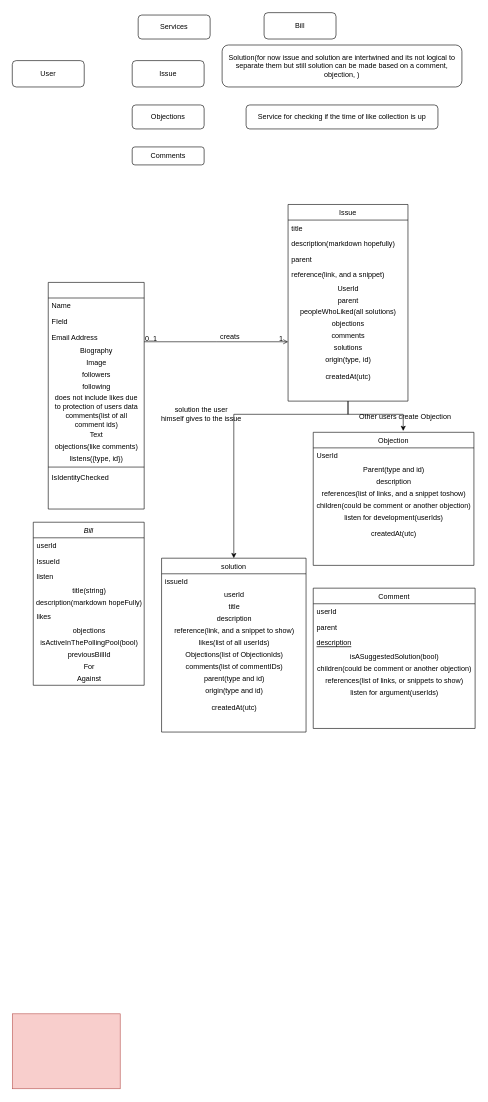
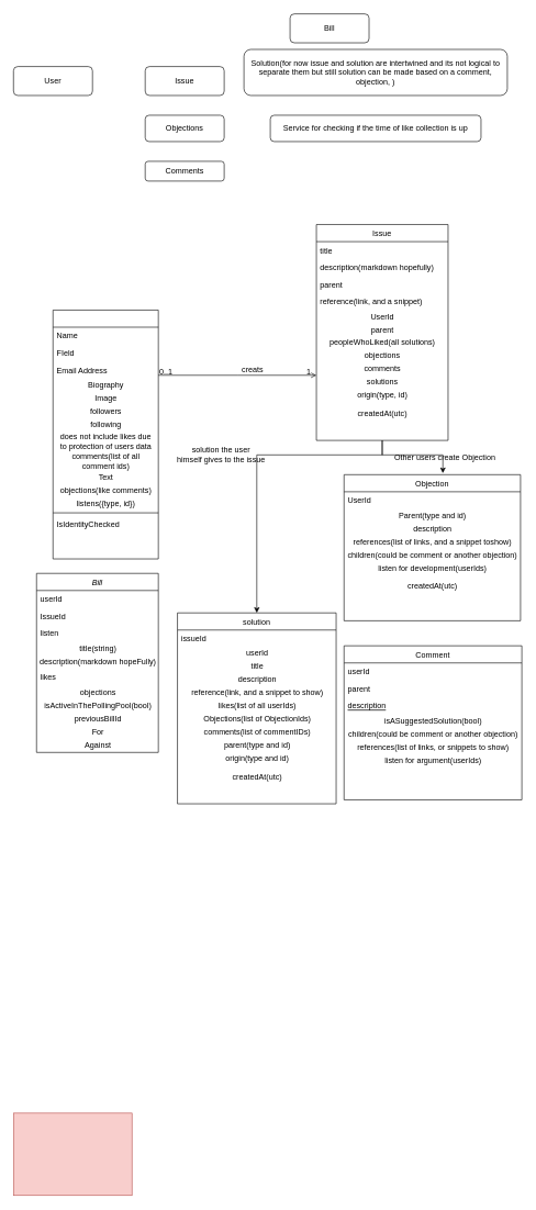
  <mxCell id="0" />
  <mxCell id="1" parent="0" />
  <mxCell id="2" value="&#10;" style="swimlane;fontStyle=2;align=center;verticalAlign=top;childLayout=stackLayout;horizontal=1;startSize=26;horizontalStack=0;resizeParent=1;resizeLast=0;collapsible=1;marginBottom=0;rounded=0;shadow=0;strokeWidth=1;" parent="1" vertex="1"><mxGeometry x="80" y="470" width="160" height="378" as="geometry"><mxRectangle x="110" y="60" width="160" height="26" as="alternateBounds" /></mxGeometry></mxCell>
  <mxCell id="3" value="Name" style="text;align=left;verticalAlign=top;spacingLeft=4;spacingRight=4;overflow=hidden;rotatable=0;points=[[0,0.5],[1,0.5]];portConstraint=eastwest;" parent="2" vertex="1"><mxGeometry y="26" width="160" height="26" as="geometry" /></mxCell>
  <mxCell id="4" value="FIeld" style="text;align=left;verticalAlign=top;spacingLeft=4;spacingRight=4;overflow=hidden;rotatable=0;points=[[0,0.5],[1,0.5]];portConstraint=eastwest;rounded=0;shadow=0;html=0;" parent="2" vertex="1"><mxGeometry y="52" width="160" height="26" as="geometry" /></mxCell>
  <mxCell id="5" value="Email Address" style="text;align=left;verticalAlign=top;spacingLeft=4;spacingRight=4;overflow=hidden;rotatable=0;points=[[0,0.5],[1,0.5]];portConstraint=eastwest;rounded=0;shadow=0;html=0;" parent="2" vertex="1"><mxGeometry y="78" width="160" height="26" as="geometry" /></mxCell>
  <mxCell id="6" value="Biography" style="text;html=1;resizable=0;autosize=1;align=center;verticalAlign=middle;points=[];fillColor=none;strokeColor=none;rounded=0;" parent="2" vertex="1"><mxGeometry y="104" width="160" height="20" as="geometry" /></mxCell>
  <mxCell id="7" value="Image" style="text;html=1;resizable=0;autosize=1;align=center;verticalAlign=middle;points=[];fillColor=none;strokeColor=none;rounded=0;" parent="2" vertex="1"><mxGeometry y="124" width="160" height="20" as="geometry" /></mxCell>
  <mxCell id="8" value="followers" style="text;html=1;resizable=0;autosize=1;align=center;verticalAlign=middle;points=[];fillColor=none;strokeColor=none;rounded=0;" parent="2" vertex="1"><mxGeometry y="144" width="160" height="20" as="geometry" /></mxCell>
  <mxCell id="9" value="following" style="text;html=1;resizable=0;autosize=1;align=center;verticalAlign=middle;points=[];fillColor=none;strokeColor=none;rounded=0;" parent="2" vertex="1"><mxGeometry y="164" width="160" height="20" as="geometry" /></mxCell>
  <mxCell id="10" value="&lt;div&gt;does not include likes due&lt;/div&gt;&lt;div&gt;to protection of users data&lt;br&gt;&lt;/div&gt;" style="text;html=1;resizable=0;autosize=1;align=center;verticalAlign=middle;points=[];fillColor=none;strokeColor=none;rounded=0;" parent="2" vertex="1"><mxGeometry y="184" width="160" height="30" as="geometry" /></mxCell>
  <mxCell id="11" value="&lt;div&gt;comments(list of all&lt;/div&gt;&lt;div&gt;comment ids)&lt;/div&gt;" style="text;html=1;resizable=0;autosize=1;align=center;verticalAlign=middle;points=[];fillColor=none;strokeColor=none;rounded=0;" parent="2" vertex="1"><mxGeometry y="214" width="160" height="30" as="geometry" /></mxCell>
  <mxCell id="12" value="Text" style="text;html=1;resizable=0;autosize=1;align=center;verticalAlign=middle;points=[];fillColor=none;strokeColor=none;rounded=0;" parent="2" vertex="1"><mxGeometry y="244" width="160" height="20" as="geometry" /></mxCell>
  <mxCell id="13" value="objections(like comments)" style="text;html=1;resizable=0;autosize=1;align=center;verticalAlign=middle;points=[];fillColor=none;strokeColor=none;rounded=0;" parent="2" vertex="1"><mxGeometry y="264" width="160" height="20" as="geometry" /></mxCell>
  <mxCell id="14" value="listens({type, id})" style="text;html=1;resizable=0;autosize=1;align=center;verticalAlign=middle;points=[];fillColor=none;strokeColor=none;rounded=0;" parent="2" vertex="1"><mxGeometry y="284" width="160" height="20" as="geometry" /></mxCell>
  <mxCell id="15" value="" style="line;html=1;strokeWidth=1;align=left;verticalAlign=middle;spacingTop=-1;spacingLeft=3;spacingRight=3;rotatable=0;labelPosition=right;points=[];portConstraint=eastwest;" parent="2" vertex="1"><mxGeometry y="304" width="160" height="8" as="geometry" /></mxCell>
  <mxCell id="16" value="IsIdentityChecked" style="text;align=left;verticalAlign=top;spacingLeft=4;spacingRight=4;overflow=hidden;rotatable=0;points=[[0,0.5],[1,0.5]];portConstraint=eastwest;" parent="2" vertex="1"><mxGeometry y="312" width="160" height="26" as="geometry" /></mxCell>
  <mxCell id="17" value="Comment" style="swimlane;fontStyle=0;align=center;verticalAlign=top;childLayout=stackLayout;horizontal=1;startSize=26;horizontalStack=0;resizeParent=1;resizeLast=0;collapsible=1;marginBottom=0;rounded=0;shadow=0;strokeWidth=1;" parent="1" vertex="1"><mxGeometry x="522" y="980" width="270" height="234" as="geometry"><mxRectangle x="130" y="380" width="160" height="26" as="alternateBounds" /></mxGeometry></mxCell>
  <mxCell id="18" value="userId" style="text;align=left;verticalAlign=top;spacingLeft=4;spacingRight=4;overflow=hidden;rotatable=0;points=[[0,0.5],[1,0.5]];portConstraint=eastwest;" parent="17" vertex="1"><mxGeometry y="26" width="270" height="26" as="geometry" /></mxCell>
  <mxCell id="19" value="parent" style="text;align=left;verticalAlign=top;spacingLeft=4;spacingRight=4;overflow=hidden;rotatable=0;points=[[0,0.5],[1,0.5]];portConstraint=eastwest;rounded=0;shadow=0;html=0;" parent="17" vertex="1"><mxGeometry y="52" width="270" height="26" as="geometry" /></mxCell>
  <mxCell id="20" value="description" style="text;align=left;verticalAlign=top;spacingLeft=4;spacingRight=4;overflow=hidden;rotatable=0;points=[[0,0.5],[1,0.5]];portConstraint=eastwest;fontStyle=4" parent="17" vertex="1"><mxGeometry y="78" width="270" height="26" as="geometry" /></mxCell>
  <mxCell id="21" value="isASuggestedSolution(bool)" style="text;html=1;resizable=0;autosize=1;align=center;verticalAlign=middle;points=[];fillColor=none;strokeColor=none;rounded=0;" parent="17" vertex="1"><mxGeometry y="104" width="270" height="20" as="geometry" /></mxCell>
  <mxCell id="22" value="children(could be comment or another objection)" style="text;html=1;resizable=0;autosize=1;align=center;verticalAlign=middle;points=[];fillColor=none;strokeColor=none;rounded=0;" parent="17" vertex="1"><mxGeometry y="124" width="270" height="20" as="geometry" /></mxCell>
  <mxCell id="23" value="references(list of links, or snippets to show)" style="text;html=1;resizable=0;autosize=1;align=center;verticalAlign=middle;points=[];fillColor=none;strokeColor=none;rounded=0;" parent="17" vertex="1"><mxGeometry y="144" width="270" height="20" as="geometry" /></mxCell>
  <mxCell id="24" value="listen for argument(userIds)" style="text;html=1;resizable=0;autosize=1;align=center;verticalAlign=middle;points=[];fillColor=none;strokeColor=none;rounded=0;" parent="17" vertex="1"><mxGeometry y="164" width="270" height="20" as="geometry" /></mxCell>
  <mxCell id="25" value="Objection" style="swimlane;fontStyle=0;align=center;verticalAlign=top;childLayout=stackLayout;horizontal=1;startSize=26;horizontalStack=0;resizeParent=1;resizeLast=0;collapsible=1;marginBottom=0;rounded=0;shadow=0;strokeWidth=1;" parent="1" vertex="1"><mxGeometry x="522" y="720" width="268" height="222" as="geometry"><mxRectangle x="340" y="380" width="170" height="26" as="alternateBounds" /></mxGeometry></mxCell>
  <mxCell id="26" value="UserId" style="text;align=left;verticalAlign=top;spacingLeft=4;spacingRight=4;overflow=hidden;rotatable=0;points=[[0,0.5],[1,0.5]];portConstraint=eastwest;" parent="25" vertex="1"><mxGeometry y="26" width="268" height="26" as="geometry" /></mxCell>
  <mxCell id="27" value="Parent(type and id)" style="text;html=1;resizable=0;autosize=1;align=center;verticalAlign=middle;points=[];fillColor=none;strokeColor=none;rounded=0;" parent="25" vertex="1"><mxGeometry y="52" width="268" height="20" as="geometry" /></mxCell>
  <mxCell id="28" value="description" style="text;html=1;resizable=0;autosize=1;align=center;verticalAlign=middle;points=[];fillColor=none;strokeColor=none;rounded=0;" parent="25" vertex="1"><mxGeometry y="72" width="268" height="20" as="geometry" /></mxCell>
  <mxCell id="29" value="references(list of links, and a snippet toshow)" style="text;html=1;resizable=0;autosize=1;align=center;verticalAlign=middle;points=[];fillColor=none;strokeColor=none;rounded=0;" parent="25" vertex="1"><mxGeometry y="92" width="268" height="20" as="geometry" /></mxCell>
  <mxCell id="30" value="children(could be comment or another objection)" style="text;html=1;resizable=0;autosize=1;align=center;verticalAlign=middle;points=[];fillColor=none;strokeColor=none;rounded=0;" parent="25" vertex="1"><mxGeometry y="112" width="268" height="20" as="geometry" /></mxCell>
  <mxCell id="31" value="listen for development(userIds)" style="text;html=1;resizable=0;autosize=1;align=center;verticalAlign=middle;points=[];fillColor=none;strokeColor=none;rounded=0;" parent="25" vertex="1"><mxGeometry y="132" width="268" height="20" as="geometry" /></mxCell>
  <mxCell id="32" value="&#10;createdAt(utc)&#10;&#10;" style="text;html=1;resizable=0;autosize=1;align=center;verticalAlign=middle;points=[];fillColor=none;strokeColor=none;rounded=0;" parent="25" vertex="1"><mxGeometry y="152" width="268" height="50" as="geometry" /></mxCell>
  <mxCell id="33" style="edgeStyle=orthogonalEdgeStyle;rounded=0;orthogonalLoop=1;jettySize=auto;html=1;exitX=0.5;exitY=1;exitDx=0;exitDy=0;entryX=0.56;entryY=-0.01;entryDx=0;entryDy=0;entryPerimeter=0;" parent="1" source="35" target="25" edge="1"><mxGeometry relative="1" as="geometry"><Array as="points"><mxPoint x="580" y="690" /><mxPoint x="672" y="690" /></Array><mxPoint x="770" y="660" as="targetPoint" /></mxGeometry></mxCell>
  <mxCell id="34" style="edgeStyle=orthogonalEdgeStyle;rounded=0;orthogonalLoop=1;jettySize=auto;html=1;exitX=0.5;exitY=1;exitDx=0;exitDy=0;entryX=0.5;entryY=0;entryDx=0;entryDy=0;" parent="1" source="35" target="53" edge="1"><mxGeometry relative="1" as="geometry"><Array as="points"><mxPoint x="580" y="690" /><mxPoint x="390" y="690" /></Array></mxGeometry></mxCell>
  <mxCell id="35" value="Issue" style="swimlane;fontStyle=0;align=center;verticalAlign=top;childLayout=stackLayout;horizontal=1;startSize=26;horizontalStack=0;resizeParent=1;resizeLast=0;collapsible=1;marginBottom=0;rounded=0;shadow=0;strokeWidth=1;" parent="1" vertex="1"><mxGeometry x="480" y="340" width="200" height="328" as="geometry"><mxRectangle x="508" y="47" width="160" height="26" as="alternateBounds" /></mxGeometry></mxCell>
  <mxCell id="36" value="title" style="text;align=left;verticalAlign=top;spacingLeft=4;spacingRight=4;overflow=hidden;rotatable=0;points=[[0,0.5],[1,0.5]];portConstraint=eastwest;" parent="35" vertex="1"><mxGeometry y="26" width="200" height="26" as="geometry" /></mxCell>
  <mxCell id="37" value="description(markdown hopefully)" style="text;align=left;verticalAlign=top;spacingLeft=4;spacingRight=4;overflow=hidden;rotatable=0;points=[[0,0.5],[1,0.5]];portConstraint=eastwest;rounded=0;shadow=0;html=0;" parent="35" vertex="1"><mxGeometry y="52" width="200" height="26" as="geometry" /></mxCell>
  <mxCell id="38" value="parent" style="text;align=left;verticalAlign=top;spacingLeft=4;spacingRight=4;overflow=hidden;rotatable=0;points=[[0,0.5],[1,0.5]];portConstraint=eastwest;rounded=0;shadow=0;html=0;" parent="35" vertex="1"><mxGeometry y="78" width="200" height="26" as="geometry" /></mxCell>
  <mxCell id="39" value="reference(link, and a snippet)" style="text;align=left;verticalAlign=top;spacingLeft=4;spacingRight=4;overflow=hidden;rotatable=0;points=[[0,0.5],[1,0.5]];portConstraint=eastwest;rounded=0;shadow=0;html=0;" parent="35" vertex="1"><mxGeometry y="104" width="200" height="26" as="geometry" /></mxCell>
  <mxCell id="40" value="UserId" style="text;html=1;resizable=0;autosize=1;align=center;verticalAlign=middle;points=[];fillColor=none;strokeColor=none;rounded=0;" parent="35" vertex="1"><mxGeometry y="130" width="200" height="20" as="geometry" /></mxCell>
  <mxCell id="41" value="parent" style="text;html=1;resizable=0;autosize=1;align=center;verticalAlign=middle;points=[];fillColor=none;strokeColor=none;rounded=0;" parent="35" vertex="1"><mxGeometry y="150" width="200" height="20" as="geometry" /></mxCell>
  <mxCell id="42" value="peopleWhoLiked(all solutions)" style="text;html=1;resizable=0;autosize=1;align=center;verticalAlign=middle;points=[];fillColor=none;strokeColor=none;rounded=0;" parent="35" vertex="1"><mxGeometry y="170" width="200" height="20" as="geometry" /></mxCell>
  <mxCell id="43" value="objections" style="text;html=1;resizable=0;autosize=1;align=center;verticalAlign=middle;points=[];fillColor=none;strokeColor=none;rounded=0;" parent="35" vertex="1"><mxGeometry y="190" width="200" height="20" as="geometry" /></mxCell>
  <mxCell id="44" value="comments" style="text;html=1;resizable=0;autosize=1;align=center;verticalAlign=middle;points=[];fillColor=none;strokeColor=none;rounded=0;" parent="35" vertex="1"><mxGeometry y="210" width="200" height="20" as="geometry" /></mxCell>
  <mxCell id="45" value="solutions" style="text;html=1;resizable=0;autosize=1;align=center;verticalAlign=middle;points=[];fillColor=none;strokeColor=none;rounded=0;" parent="35" vertex="1"><mxGeometry y="230" width="200" height="20" as="geometry" /></mxCell>
  <mxCell id="46" value="origin(type, id)" style="text;html=1;resizable=0;autosize=1;align=center;verticalAlign=middle;points=[];fillColor=none;strokeColor=none;rounded=0;" parent="35" vertex="1"><mxGeometry y="250" width="200" height="20" as="geometry" /></mxCell>
  <mxCell id="47" value="&#10;createdAt(utc)&#10;&#10;" style="text;html=1;resizable=0;autosize=1;align=center;verticalAlign=middle;points=[];fillColor=none;strokeColor=none;rounded=0;" parent="35" vertex="1"><mxGeometry y="270" width="200" height="50" as="geometry" /></mxCell>
  <mxCell id="48" value="" style="endArrow=open;shadow=0;strokeWidth=1;rounded=0;endFill=1;edgeStyle=elbowEdgeStyle;elbow=vertical;" parent="1" source="2" target="35" edge="1"><mxGeometry x="0.5" y="41" relative="1" as="geometry"><mxPoint x="350" y="762" as="sourcePoint" /><mxPoint x="510" y="762" as="targetPoint" /><mxPoint x="-40" y="32" as="offset" /></mxGeometry></mxCell>
  <mxCell id="49" value="0..1" style="resizable=0;align=left;verticalAlign=bottom;labelBackgroundColor=none;fontSize=12;" parent="48" connectable="0" vertex="1"><mxGeometry x="-1" relative="1" as="geometry"><mxPoint y="4" as="offset" /></mxGeometry></mxCell>
  <mxCell id="50" value="1" style="resizable=0;align=right;verticalAlign=bottom;labelBackgroundColor=none;fontSize=12;" parent="48" connectable="0" vertex="1"><mxGeometry x="1" relative="1" as="geometry"><mxPoint x="-7" y="4" as="offset" /></mxGeometry></mxCell>
  <mxCell id="51" value="creats" style="text;html=1;resizable=0;points=[];;align=center;verticalAlign=middle;labelBackgroundColor=none;rounded=0;shadow=0;strokeWidth=1;fontSize=12;" parent="48" vertex="1" connectable="0"><mxGeometry x="0.5" y="49" relative="1" as="geometry"><mxPoint x="-38" y="40" as="offset" /></mxGeometry></mxCell>
  <mxCell id="52" value="Other users create Objection" style="text;html=1;resizable=0;autosize=1;align=center;verticalAlign=middle;points=[];fillColor=none;strokeColor=none;rounded=0;" parent="1" vertex="1"><mxGeometry x="590" y="685" width="170" height="20" as="geometry" /></mxCell>
  <mxCell id="53" value="solution" style="swimlane;fontStyle=0;align=center;verticalAlign=top;childLayout=stackLayout;horizontal=1;startSize=26;horizontalStack=0;resizeParent=1;resizeLast=0;collapsible=1;marginBottom=0;rounded=0;shadow=0;strokeWidth=1;" parent="1" vertex="1"><mxGeometry x="269" y="930" width="241" height="290" as="geometry"><mxRectangle x="470" y="310" width="170" height="26" as="alternateBounds" /></mxGeometry></mxCell>
  <mxCell id="54" value="issueId" style="text;align=left;verticalAlign=top;spacingLeft=4;spacingRight=4;overflow=hidden;rotatable=0;points=[[0,0.5],[1,0.5]];portConstraint=eastwest;" parent="53" vertex="1"><mxGeometry y="26" width="241" height="26" as="geometry" /></mxCell>
  <mxCell id="55" value="userId" style="text;html=1;resizable=0;autosize=1;align=center;verticalAlign=middle;points=[];fillColor=none;strokeColor=none;rounded=0;" parent="53" vertex="1"><mxGeometry y="52" width="241" height="20" as="geometry" /></mxCell>
  <mxCell id="56" value="title" style="text;html=1;resizable=0;autosize=1;align=center;verticalAlign=middle;points=[];fillColor=none;strokeColor=none;rounded=0;" parent="53" vertex="1"><mxGeometry y="72" width="241" height="20" as="geometry" /></mxCell>
  <mxCell id="57" value="description" style="text;html=1;resizable=0;autosize=1;align=center;verticalAlign=middle;points=[];fillColor=none;strokeColor=none;rounded=0;" parent="53" vertex="1"><mxGeometry y="92" width="241" height="20" as="geometry" /></mxCell>
  <mxCell id="58" value="reference(link, and a snippet to show)" style="text;html=1;resizable=0;autosize=1;align=center;verticalAlign=middle;points=[];fillColor=none;strokeColor=none;rounded=0;" parent="53" vertex="1"><mxGeometry y="112" width="241" height="20" as="geometry" /></mxCell>
  <mxCell id="59" value="likes(list of all userIds)" style="text;html=1;resizable=0;autosize=1;align=center;verticalAlign=middle;points=[];fillColor=none;strokeColor=none;rounded=0;" parent="53" vertex="1"><mxGeometry y="132" width="241" height="20" as="geometry" /></mxCell>
  <mxCell id="60" value="Objections(list of ObjectionIds)" style="text;html=1;resizable=0;autosize=1;align=center;verticalAlign=middle;points=[];fillColor=none;strokeColor=none;rounded=0;" parent="53" vertex="1"><mxGeometry y="152" width="241" height="20" as="geometry" /></mxCell>
  <mxCell id="61" value="comments(list of commentIDs)" style="text;html=1;resizable=0;autosize=1;align=center;verticalAlign=middle;points=[];fillColor=none;strokeColor=none;rounded=0;" parent="53" vertex="1"><mxGeometry y="172" width="241" height="20" as="geometry" /></mxCell>
  <mxCell id="62" value="parent(type and id)" style="text;html=1;resizable=0;autosize=1;align=center;verticalAlign=middle;points=[];fillColor=none;strokeColor=none;rounded=0;" parent="53" vertex="1"><mxGeometry y="192" width="241" height="20" as="geometry" /></mxCell>
  <mxCell id="63" value="origin(type and id)" style="text;html=1;resizable=0;autosize=1;align=center;verticalAlign=middle;points=[];fillColor=none;strokeColor=none;rounded=0;" parent="53" vertex="1"><mxGeometry y="212" width="241" height="20" as="geometry" /></mxCell>
  <mxCell id="64" value="&#10;createdAt(utc)&#10;&#10;" style="text;html=1;resizable=0;autosize=1;align=center;verticalAlign=middle;points=[];fillColor=none;strokeColor=none;rounded=0;" parent="53" vertex="1"><mxGeometry y="232" width="241" height="50" as="geometry" /></mxCell>
  <mxCell id="65" value="&lt;div&gt;solution the user&lt;/div&gt;&lt;div&gt;himself gives to the issue&lt;br&gt;&lt;/div&gt;" style="text;html=1;resizable=0;autosize=1;align=center;verticalAlign=middle;points=[];fillColor=none;strokeColor=none;rounded=0;" parent="1" vertex="1"><mxGeometry x="255" y="675" width="160" height="30" as="geometry" /></mxCell>
  <mxCell id="66" value="Bill" style="swimlane;fontStyle=2;align=center;verticalAlign=top;childLayout=stackLayout;horizontal=1;startSize=26;horizontalStack=0;resizeParent=1;resizeLast=0;collapsible=1;marginBottom=0;rounded=0;shadow=0;strokeWidth=1;" parent="1" vertex="1"><mxGeometry x="55" y="870" width="185" height="272" as="geometry"><mxRectangle x="110" y="60" width="160" height="26" as="alternateBounds" /></mxGeometry></mxCell>
  <mxCell id="67" value="userId" style="text;align=left;verticalAlign=top;spacingLeft=4;spacingRight=4;overflow=hidden;rotatable=0;points=[[0,0.5],[1,0.5]];portConstraint=eastwest;" parent="66" vertex="1"><mxGeometry y="26" width="185" height="26" as="geometry" /></mxCell>
  <mxCell id="68" value="IssueId" style="text;align=left;verticalAlign=top;spacingLeft=4;spacingRight=4;overflow=hidden;rotatable=0;points=[[0,0.5],[1,0.5]];portConstraint=eastwest;rounded=0;shadow=0;html=0;" parent="66" vertex="1"><mxGeometry y="52" width="185" height="26" as="geometry" /></mxCell>
  <mxCell id="69" value="listen" style="text;align=left;verticalAlign=top;spacingLeft=4;spacingRight=4;overflow=hidden;rotatable=0;points=[[0,0.5],[1,0.5]];portConstraint=eastwest;rounded=0;shadow=0;html=0;" parent="66" vertex="1"><mxGeometry y="78" width="185" height="26" as="geometry" /></mxCell>
  <mxCell id="70" value="title(string)" style="text;html=1;resizable=0;autosize=1;align=center;verticalAlign=middle;points=[];fillColor=none;strokeColor=none;rounded=0;" parent="66" vertex="1"><mxGeometry y="104" width="185" height="20" as="geometry" /></mxCell>
  <mxCell id="71" value="description(markdown hopeFully)" style="text;html=1;resizable=0;autosize=1;align=center;verticalAlign=middle;points=[];fillColor=none;strokeColor=none;rounded=0;" parent="66" vertex="1"><mxGeometry y="124" width="185" height="20" as="geometry" /></mxCell>
  <mxCell id="72" value="likes" style="text;align=left;verticalAlign=top;spacingLeft=4;spacingRight=4;overflow=hidden;rotatable=0;points=[[0,0.5],[1,0.5]];portConstraint=eastwest;" parent="66" vertex="1"><mxGeometry y="144" width="185" height="28" as="geometry" /></mxCell>
  <mxCell id="73" value="objections" style="text;html=1;resizable=0;autosize=1;align=center;verticalAlign=middle;points=[];fillColor=none;strokeColor=none;rounded=0;" parent="66" vertex="1"><mxGeometry y="172" width="185" height="20" as="geometry" /></mxCell>
  <mxCell id="74" value="isActiveInThePollingPool(bool)" style="text;html=1;resizable=0;autosize=1;align=center;verticalAlign=middle;points=[];fillColor=none;strokeColor=none;rounded=0;" parent="66" vertex="1"><mxGeometry y="192" width="185" height="20" as="geometry" /></mxCell>
  <mxCell id="75" value="previousBillId" style="text;html=1;resizable=0;autosize=1;align=center;verticalAlign=middle;points=[];fillColor=none;strokeColor=none;rounded=0;" parent="66" vertex="1"><mxGeometry y="212" width="185" height="20" as="geometry" /></mxCell>
  <mxCell id="76" value="For" style="text;html=1;resizable=0;autosize=1;align=center;verticalAlign=middle;points=[];fillColor=none;strokeColor=none;rounded=0;" parent="66" vertex="1"><mxGeometry y="232" width="185" height="20" as="geometry" /></mxCell>
  <mxCell id="77" value="Against" style="text;html=1;resizable=0;autosize=1;align=center;verticalAlign=middle;points=[];fillColor=none;strokeColor=none;rounded=0;" parent="66" vertex="1"><mxGeometry y="252" width="185" height="20" as="geometry" /></mxCell>
- <mxCell id="78" value="Services" style="rounded=1;whiteSpace=wrap;html=1;" parent="1" vertex="1"><mxGeometry x="230" y="24" width="120" height="40" as="geometry" /></mxCell>
  <mxCell id="79" value="User" style="rounded=1;whiteSpace=wrap;html=1;" parent="1" vertex="1"><mxGeometry x="20" y="100" width="120" height="44" as="geometry" /></mxCell>
  <mxCell id="80" value="Issue" style="rounded=1;whiteSpace=wrap;html=1;" parent="1" vertex="1"><mxGeometry x="220" y="100" width="120" height="44" as="geometry" /></mxCell>
  <mxCell id="81" value="Solution(for now issue and solution are intertwined and its not logical to separate them but still solution can be made based on a comment, objection, )" style="rounded=1;whiteSpace=wrap;html=1;" parent="1" vertex="1"><mxGeometry x="370" y="74" width="400" height="70" as="geometry" /></mxCell>
  <mxCell id="82" value="Objections" style="rounded=1;whiteSpace=wrap;html=1;" parent="1" vertex="1"><mxGeometry x="220" y="174" width="120" height="40" as="geometry" /></mxCell>
  <mxCell id="83" value="Comments" style="rounded=1;whiteSpace=wrap;html=1;" parent="1" vertex="1"><mxGeometry x="220" y="244" width="120" height="30" as="geometry" /></mxCell>
  <mxCell id="84" value="Bill" style="rounded=1;whiteSpace=wrap;html=1;" parent="1" vertex="1"><mxGeometry x="440" y="20" width="120" height="44" as="geometry" /></mxCell>
  <mxCell id="85" value="Service for checking if the time of like collection is up" style="rounded=1;whiteSpace=wrap;html=1;" parent="1" vertex="1"><mxGeometry x="410" y="174" width="320" height="40" as="geometry" /></mxCell>
  <mxCell id="86" value="" style="group;fillColor=#f8cecc;strokeColor=#B85450;" parent="1" vertex="1" connectable="0"><mxGeometry x="20" y="1690" width="180" height="125" as="geometry" /></mxCell>
  <mxCell id="87" value="" style="group" parent="86" vertex="1" connectable="0"><mxGeometry width="180" height="125" as="geometry" /></mxCell>
